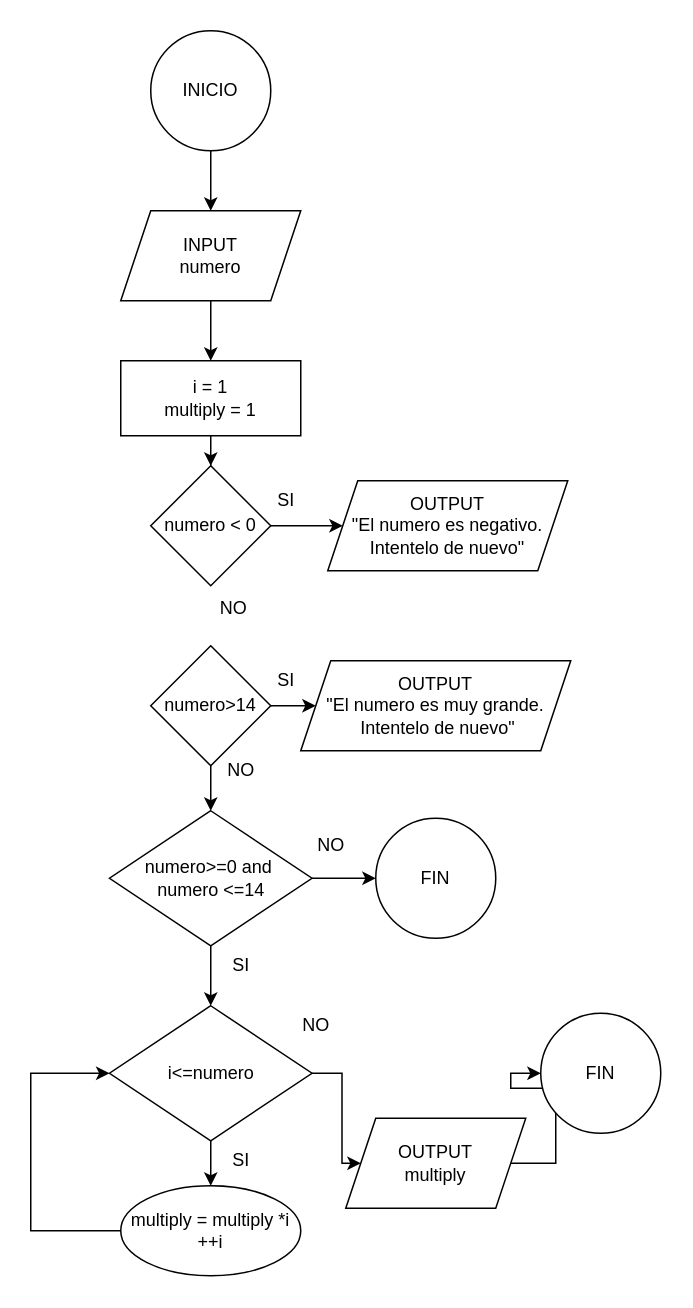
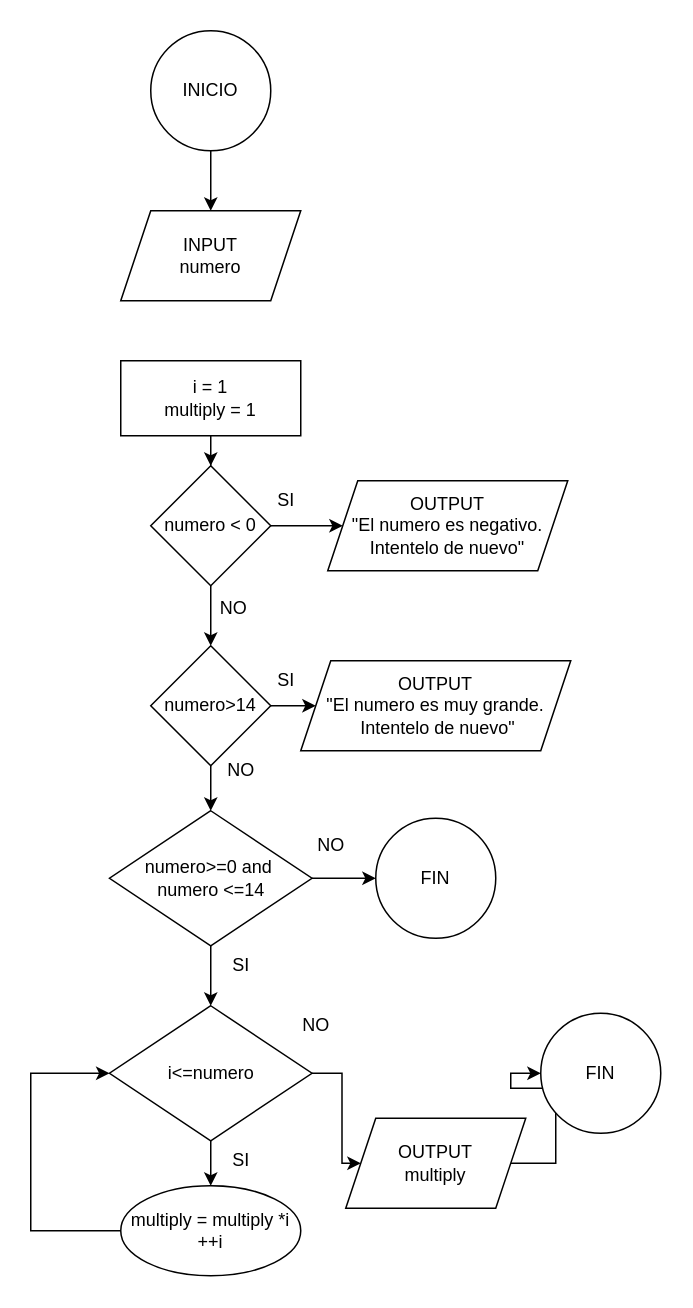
  <mxCell id="0" />
  <mxCell id="1" parent="0" />
  <mxCell id="2" value="" style="edgeStyle=orthogonalEdgeStyle;rounded=0;orthogonalLoop=1;jettySize=auto;html=1;" edge="1" parent="1" source="3" target="5"><mxGeometry relative="1" as="geometry" /></mxCell>
  <mxCell id="3" value="INICIO" style="ellipse;whiteSpace=wrap;html=1;" vertex="1" parent="1"><mxGeometry x="100" y="20" width="80" height="80" as="geometry" /></mxCell>
- <mxCell id="4" value="" style="edgeStyle=orthogonalEdgeStyle;rounded=0;orthogonalLoop=1;jettySize=auto;html=1;" edge="1" parent="1" source="5" target="7"><mxGeometry relative="1" as="geometry" /></mxCell>
  <mxCell id="5" value="INPUT&lt;div&gt;numero&lt;/div&gt;" style="shape=parallelogram;perimeter=parallelogramPerimeter;whiteSpace=wrap;html=1;fixedSize=1;" vertex="1" parent="1"><mxGeometry x="80" y="140" width="120" height="60" as="geometry" /></mxCell>
  <mxCell id="6" value="" style="edgeStyle=orthogonalEdgeStyle;rounded=0;orthogonalLoop=1;jettySize=auto;html=1;" edge="1" parent="1" source="7" target="10"><mxGeometry relative="1" as="geometry" /></mxCell>
  <mxCell id="7" value="i = 1&lt;div&gt;multiply = 1&lt;/div&gt;" style="whiteSpace=wrap;html=1;" vertex="1" parent="1"><mxGeometry x="80" y="240" width="120" height="50" as="geometry" /></mxCell>
  <mxCell id="8" value="" style="edgeStyle=orthogonalEdgeStyle;rounded=0;orthogonalLoop=1;jettySize=auto;html=1;" edge="1" parent="1" source="10" target="12"><mxGeometry relative="1" as="geometry" /></mxCell>
+ <mxCell id="9" value="" style="edgeStyle=orthogonalEdgeStyle;rounded=0;orthogonalLoop=1;jettySize=auto;html=1;" edge="1" parent="1" source="10" target="15"><mxGeometry relative="1" as="geometry" /></mxCell>
  <mxCell id="10" value="numero &amp;lt; 0" style="rhombus;whiteSpace=wrap;html=1;" vertex="1" parent="1"><mxGeometry x="100" y="310" width="80" height="80" as="geometry" /></mxCell>
  <mxCell id="11" value="SI" style="text;html=1;align=center;verticalAlign=middle;resizable=0;points=[];autosize=1;strokeColor=none;fillColor=none;" vertex="1" parent="1"><mxGeometry x="175" y="318" width="30" height="30" as="geometry" /></mxCell>
  <mxCell id="12" value="&lt;div&gt;OUTPUT&lt;/div&gt;&quot;El numero es negativo. Intentelo de nuevo&quot;" style="shape=parallelogram;perimeter=parallelogramPerimeter;whiteSpace=wrap;html=1;fixedSize=1;" vertex="1" parent="1"><mxGeometry x="218" y="320" width="160" height="60" as="geometry" /></mxCell>
  <mxCell id="13" value="" style="edgeStyle=orthogonalEdgeStyle;rounded=0;orthogonalLoop=1;jettySize=auto;html=1;" edge="1" parent="1" source="15" target="17"><mxGeometry relative="1" as="geometry" /></mxCell>
  <mxCell id="14" value="" style="edgeStyle=orthogonalEdgeStyle;rounded=0;orthogonalLoop=1;jettySize=auto;html=1;" edge="1" parent="1" source="15" target="21"><mxGeometry relative="1" as="geometry" /></mxCell>
  <mxCell id="15" value="numero&amp;gt;14" style="rhombus;whiteSpace=wrap;html=1;" vertex="1" parent="1"><mxGeometry x="100" y="430" width="80" height="80" as="geometry" /></mxCell>
  <mxCell id="16" value="NO" style="text;html=1;align=center;verticalAlign=middle;resizable=0;points=[];autosize=1;strokeColor=none;fillColor=none;" vertex="1" parent="1"><mxGeometry x="135" y="390" width="40" height="30" as="geometry" /></mxCell>
  <mxCell id="17" value="OUTPUT&lt;div&gt;&quot;El numero es muy grande.&lt;/div&gt;&lt;div&gt;&amp;nbsp;Intentelo de nuevo&quot;&lt;br&gt;&lt;/div&gt;" style="shape=parallelogram;perimeter=parallelogramPerimeter;whiteSpace=wrap;html=1;fixedSize=1;" vertex="1" parent="1"><mxGeometry x="200" y="440" width="180" height="60" as="geometry" /></mxCell>
  <mxCell id="18" value="SI" style="text;html=1;align=center;verticalAlign=middle;resizable=0;points=[];autosize=1;strokeColor=none;fillColor=none;" vertex="1" parent="1"><mxGeometry x="175" y="438" width="30" height="30" as="geometry" /></mxCell>
  <mxCell id="19" value="" style="edgeStyle=orthogonalEdgeStyle;rounded=0;orthogonalLoop=1;jettySize=auto;html=1;" edge="1" parent="1" source="21" target="25"><mxGeometry relative="1" as="geometry" /></mxCell>
  <mxCell id="20" value="" style="edgeStyle=orthogonalEdgeStyle;rounded=0;orthogonalLoop=1;jettySize=auto;html=1;" edge="1" parent="1" source="21" target="33"><mxGeometry relative="1" as="geometry" /></mxCell>
  <mxCell id="21" value="numero&amp;gt;=0&amp;nbsp;&lt;span style=&quot;background-color: initial;&quot;&gt;and&amp;nbsp;&lt;/span&gt;&lt;div&gt;&lt;span style=&quot;background-color: initial;&quot;&gt;numero &amp;lt;=14&lt;/span&gt;&lt;/div&gt;" style="rhombus;whiteSpace=wrap;html=1;" vertex="1" parent="1"><mxGeometry x="72.5" y="540" width="135" height="90" as="geometry" /></mxCell>
  <mxCell id="22" value="NO" style="text;html=1;align=center;verticalAlign=middle;resizable=0;points=[];autosize=1;strokeColor=none;fillColor=none;" vertex="1" parent="1"><mxGeometry x="140" y="498" width="40" height="30" as="geometry" /></mxCell>
  <mxCell id="23" value="" style="edgeStyle=orthogonalEdgeStyle;rounded=0;orthogonalLoop=1;jettySize=auto;html=1;" edge="1" parent="1" source="25" target="27"><mxGeometry relative="1" as="geometry" /></mxCell>
  <mxCell id="24" value="" style="edgeStyle=orthogonalEdgeStyle;rounded=0;orthogonalLoop=1;jettySize=auto;html=1;" edge="1" parent="1" source="25" target="31"><mxGeometry relative="1" as="geometry" /></mxCell>
  <mxCell id="25" value="i&amp;lt;=numero" style="rhombus;whiteSpace=wrap;html=1;" vertex="1" parent="1"><mxGeometry x="72.5" y="670" width="135" height="90" as="geometry" /></mxCell>
  <mxCell id="26" style="edgeStyle=orthogonalEdgeStyle;rounded=0;orthogonalLoop=1;jettySize=auto;html=1;entryX=0;entryY=0.5;entryDx=0;entryDy=0;" edge="1" parent="1" source="27" target="25"><mxGeometry relative="1" as="geometry"><mxPoint x="50" y="770" as="targetPoint" /><Array as="points"><mxPoint x="20" y="820" /><mxPoint x="20" y="715" /></Array></mxGeometry></mxCell>
  <mxCell id="27" value="multiply = multiply *i&lt;div&gt;++i&lt;/div&gt;" style="ellipse;whiteSpace=wrap;html=1;" vertex="1" parent="1"><mxGeometry x="80" y="790" width="120" height="60" as="geometry" /></mxCell>
  <mxCell id="28" value="SI" style="text;html=1;align=center;verticalAlign=middle;resizable=0;points=[];autosize=1;strokeColor=none;fillColor=none;" vertex="1" parent="1"><mxGeometry x="145" y="758" width="30" height="30" as="geometry" /></mxCell>
  <mxCell id="29" value="NO" style="text;html=1;align=center;verticalAlign=middle;resizable=0;points=[];autosize=1;strokeColor=none;fillColor=none;" vertex="1" parent="1"><mxGeometry x="190" y="668" width="40" height="30" as="geometry" /></mxCell>
  <mxCell id="30" value="" style="edgeStyle=orthogonalEdgeStyle;rounded=0;orthogonalLoop=1;jettySize=auto;html=1;" edge="1" parent="1" source="31" target="32"><mxGeometry relative="1" as="geometry" /></mxCell>
  <mxCell id="31" value="OUTPUT&lt;div&gt;multiply&lt;/div&gt;" style="shape=parallelogram;perimeter=parallelogramPerimeter;whiteSpace=wrap;html=1;fixedSize=1;" vertex="1" parent="1"><mxGeometry x="230" y="745" width="120" height="60" as="geometry" /></mxCell>
  <mxCell id="32" value="FIN" style="ellipse;whiteSpace=wrap;html=1;" vertex="1" parent="1"><mxGeometry x="360" y="675" width="80" height="80" as="geometry" /></mxCell>
  <mxCell id="33" value="FIN" style="ellipse;whiteSpace=wrap;html=1;" vertex="1" parent="1"><mxGeometry x="250" y="545" width="80" height="80" as="geometry" /></mxCell>
  <mxCell id="34" value="SI" style="text;html=1;align=center;verticalAlign=middle;resizable=0;points=[];autosize=1;strokeColor=none;fillColor=none;" vertex="1" parent="1"><mxGeometry x="145" y="628" width="30" height="30" as="geometry" /></mxCell>
  <mxCell id="35" value="NO" style="text;html=1;align=center;verticalAlign=middle;resizable=0;points=[];autosize=1;strokeColor=none;fillColor=none;" vertex="1" parent="1"><mxGeometry x="200" y="548" width="40" height="30" as="geometry" /></mxCell>
